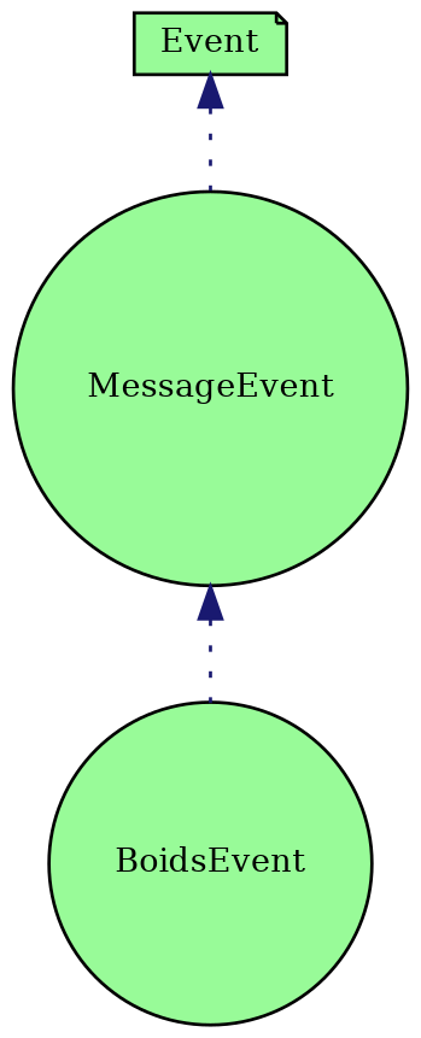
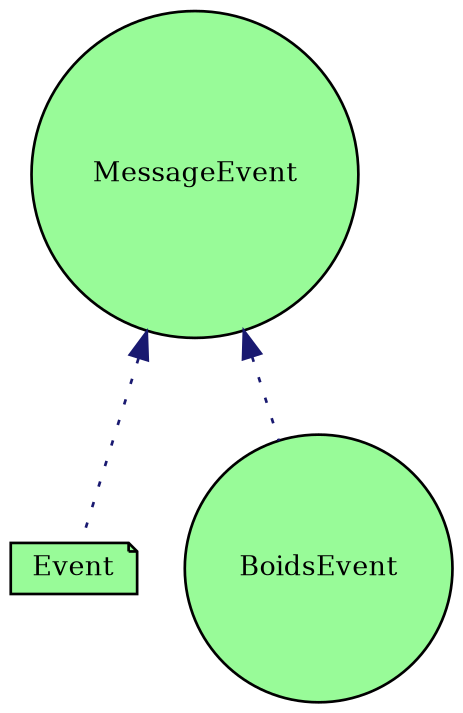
  digraph {
    fontname="DejaVu Serif"
    node [color=black fillcolor=palegreen fontname="DejaVu Serif" fontsize=10 shape=circle style=filled]
    edge [color=midnightblue dir=back fontname="DejaVu Serif" fontsize=10 labelfontname=Helvetica labelfontsize=10 style=dotted]
    n1 [fontcolor=black height=0.2 label=Event shape=note width=0.4]
    n2 [height=0.2 label=MessageEvent width=0.4]
    n3 [height=0.2 label=BoidsEvent width=0.4]
-   n1 -> n2
+   n2 -> n1
    n2 -> n3
  }
